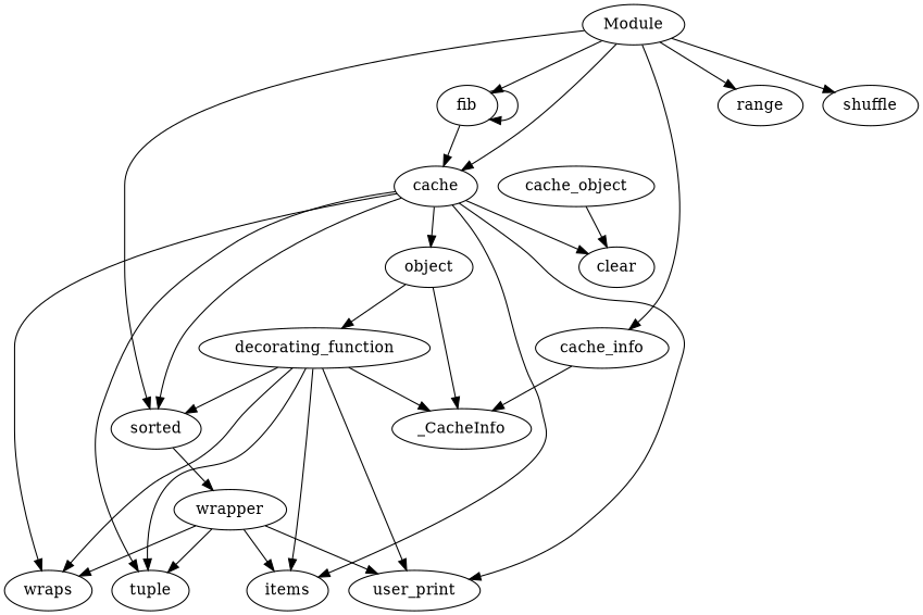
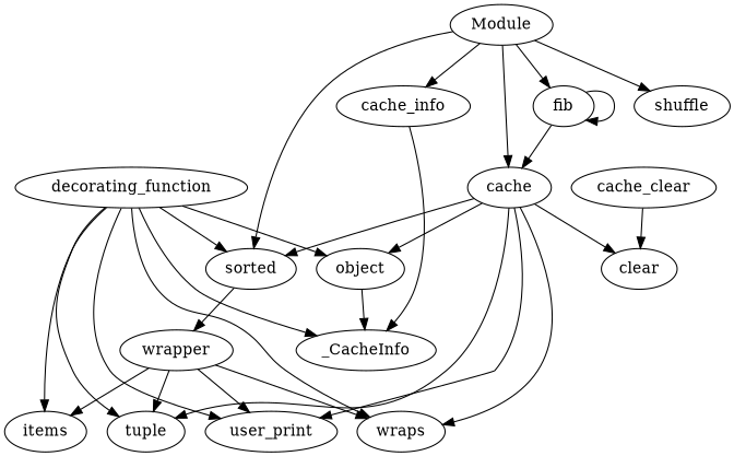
  digraph {
    wrapper
    tuple
    items
    n4 [label=user_print]
    wraps
    sorted
    cache_info
    _CacheInfo
-   cache_clear [label=cache_object]
+   cache_clear
    clear
    decorating_function
    object
    cache
    fib
    Module
-   range
    shuffle
    wrapper -> tuple
    wrapper -> items
    wrapper -> n4
    wrapper -> wraps
    sorted -> wrapper
    cache_info -> _CacheInfo
    cache_clear -> clear
    decorating_function -> tuple
    decorating_function -> items
    decorating_function -> n4
    decorating_function -> wraps
    decorating_function -> sorted
    decorating_function -> _CacheInfo
-   object -> decorating_function
+   decorating_function -> object
    object -> _CacheInfo
    cache -> tuple
-   cache -> items
    cache -> n4
    cache -> wraps
    cache -> sorted
    cache -> clear
    cache -> object
    fib -> cache
    fib -> fib
    Module -> sorted
    Module -> cache_info
    Module -> cache
    Module -> fib
-   Module -> range
    Module -> shuffle
  }
